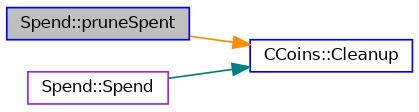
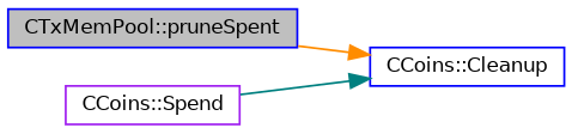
  digraph {
    rankdir=LR
    node [color=blue fillcolor=white fontname=Helvetica fontsize=10 shape=record style=filled]
    edge [fontname=Helvetica fontsize=10 labelfontname=Helvetica labelfontsize=10 style=solid]
-   n1 [fillcolor=grey75 fontcolor=black height=0.2 label="Spend::pruneSpent" width=0.4]
+   n1 [fillcolor=grey75 fontcolor=black height=0.2 label="CTxMemPool::pruneSpent" width=0.4]
    n2 [height=0.2 label="CCoins::Cleanup" width=0.4]
-   n3 [color=purple height=0.2 label="Spend::Spend" width=0.4]
+   n3 [color=purple height=0.2 label="CCoins::Spend" width=0.4]
    n1 -> n2 [color=darkorange]
    n3 -> n2 [color=teal]
  }
